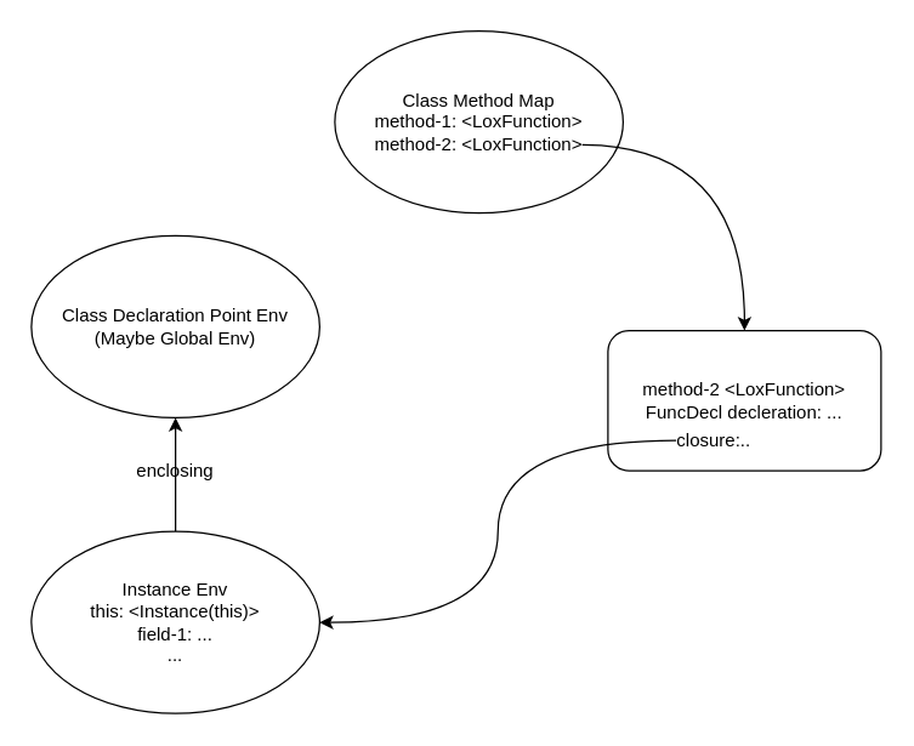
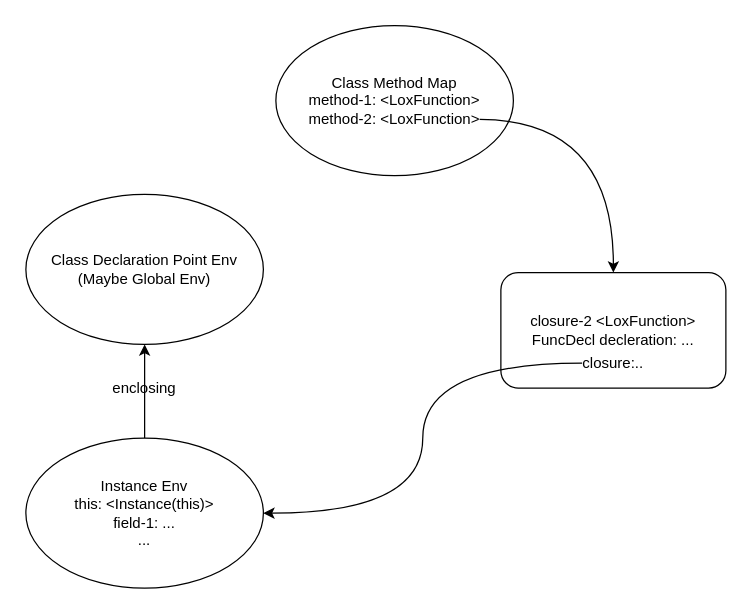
  <mxCell id="0" />
  <mxCell id="1" parent="0" />
  <mxCell id="2" value="Class Declaration Point Env&lt;br&gt;(Maybe Global Env)" style="ellipse;whiteSpace=wrap;html=1;" vertex="1" parent="1"><mxGeometry x="20" y="155" width="190" height="120" as="geometry" /></mxCell>
  <mxCell id="3" style="edgeStyle=none;rounded=0;orthogonalLoop=1;jettySize=auto;html=1;exitX=0.5;exitY=0;exitDx=0;exitDy=0;entryX=0.5;entryY=1;entryDx=0;entryDy=0;" edge="1" parent="1" source="4" target="2"><mxGeometry relative="1" as="geometry" /></mxCell>
  <mxCell id="4" value="Instance Env&lt;br&gt;this: &amp;lt;Instance(this)&amp;gt;&lt;br&gt;field-1: ...&lt;br&gt;..." style="ellipse;whiteSpace=wrap;html=1;" vertex="1" parent="1"><mxGeometry x="20" y="350" width="190" height="120" as="geometry" /></mxCell>
- <mxCell id="5" value="method-2 &amp;lt;LoxFunction&amp;gt;&lt;br&gt;FuncDecl decleration: ..." style="rounded=1;whiteSpace=wrap;html=1;" vertex="1" parent="1"><mxGeometry x="400" y="217.5" width="180" height="92.5" as="geometry" /></mxCell>
+ <mxCell id="5" value="closure-2 &amp;lt;LoxFunction&amp;gt;&lt;br&gt;FuncDecl decleration: ..." style="rounded=1;whiteSpace=wrap;html=1;" vertex="1" parent="1"><mxGeometry x="400" y="217.5" width="180" height="92.5" as="geometry" /></mxCell>
  <mxCell id="6" style="edgeStyle=orthogonalEdgeStyle;rounded=0;orthogonalLoop=1;jettySize=auto;html=1;entryX=1;entryY=0.5;entryDx=0;entryDy=0;curved=1;" edge="1" parent="1" source="7" target="4"><mxGeometry relative="1" as="geometry" /></mxCell>
- <mxCell id="7" value="closure:.." style="text;html=1;strokeColor=none;fillColor=none;align=center;verticalAlign=middle;whiteSpace=wrap;rounded=0;" vertex="1" parent="1"><mxGeometry x="445" y="280" width="50" height="20" as="geometry" /></mxCell>
+ <mxCell id="7" value="closure:.." style="text;html=1;strokeColor=none;fillColor=none;align=center;verticalAlign=middle;whiteSpace=wrap;rounded=0;" vertex="1" parent="1"><mxGeometry x="465" y="280" width="50" height="20" as="geometry" /></mxCell>
  <mxCell id="8" value="enclosing" style="text;html=1;strokeColor=none;fillColor=none;align=center;verticalAlign=middle;whiteSpace=wrap;rounded=0;" vertex="1" parent="1"><mxGeometry x="85" y="300" width="60" height="20" as="geometry" /></mxCell>
  <mxCell id="9" value="Class Method Map&lt;br&gt;method-1: &amp;lt;LoxFunction&amp;gt;&lt;br&gt;method-2: &amp;lt;LoxFunction&amp;gt;" style="ellipse;whiteSpace=wrap;html=1;" vertex="1" parent="1"><mxGeometry x="220" y="20" width="190" height="120" as="geometry" /></mxCell>
  <mxCell id="10" style="edgeStyle=orthogonalEdgeStyle;curved=1;rounded=0;orthogonalLoop=1;jettySize=auto;html=1;entryX=0.5;entryY=0;entryDx=0;entryDy=0;" edge="1" parent="1" target="5"><mxGeometry relative="1" as="geometry"><mxPoint x="383" y="95" as="sourcePoint" /></mxGeometry></mxCell>
  <mxCell id="11" style="edgeStyle=orthogonalEdgeStyle;curved=1;rounded=0;orthogonalLoop=1;jettySize=auto;html=1;exitX=0.5;exitY=1;exitDx=0;exitDy=0;" edge="1" parent="1"><mxGeometry relative="1" as="geometry"><mxPoint x="316.5" y="100" as="sourcePoint" /><mxPoint x="316.5" y="100" as="targetPoint" /></mxGeometry></mxCell>
